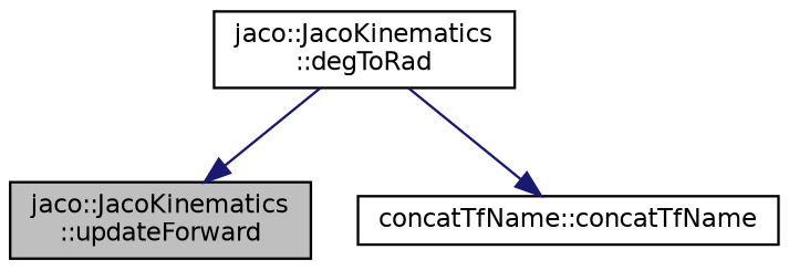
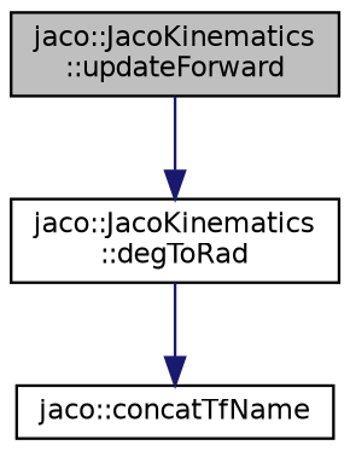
  digraph {
    rankdir=TB
    node [color=black fillcolor=white fontname=Helvetica fontsize=10 shape=record style=filled]
    edge [color=midnightblue fontname=Helvetica fontsize=10 labelfontname=Helvetica labelfontsize=10 style=solid]
    n1 [fillcolor=grey75 fontcolor=black height=0.2 label="jaco::JacoKinematics\l::updateForward" width=0.4]
    n2 [height=0.2 label="jaco::JacoKinematics\l::degToRad" width=0.4]
-   n3 [height=0.2 label="concatTfName::concatTfName" width=0.4]
-   n2 -> n1
+   n3 [height=0.2 label="jaco::concatTfName" width=0.4]
+   n1 -> n2
    n2 -> n3
  }
